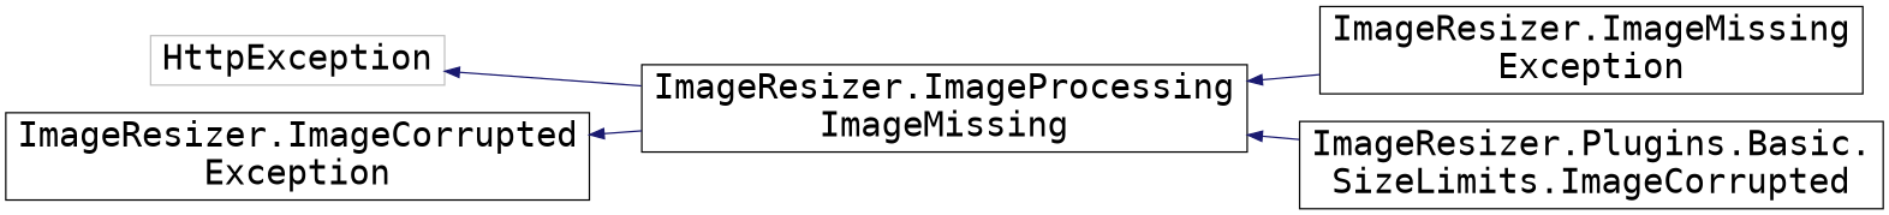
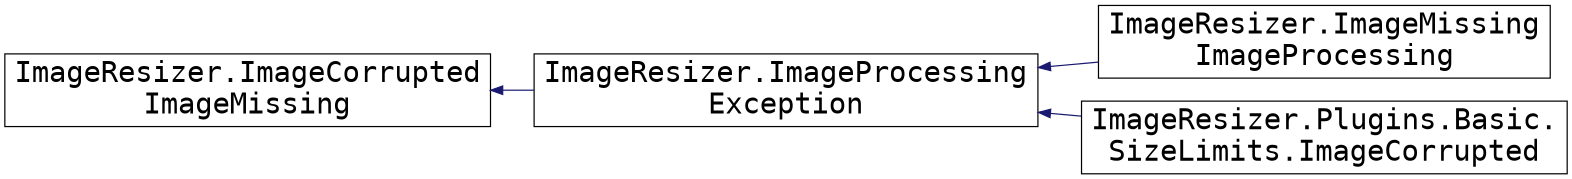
  digraph {
    fontname="DejaVu Sans Mono"
    rankdir=LR
    node [color=black fillcolor=white fontname="DejaVu Sans Mono" fontsize=24 shape=record style=filled]
    edge [color=midnightblue dir=back fontname="DejaVu Sans Mono" fontsize=24 labelfontname=Helvetica labelfontsize=24 style=solid]
-   n1 [color=grey75 height=0.2 label=HttpException width=0.4]
-   n2 [height=0.2 label="ImageResizer.ImageProcessing\lImageMissing" width=0.4]
-   n3 [height=0.2 label="ImageResizer.ImageMissing\lException" width=0.4]
+   n2 [height=0.2 label="ImageResizer.ImageProcessing\lException" width=0.4]
+   n3 [height=0.2 label="ImageResizer.ImageMissing\lImageProcessing" width=0.4]
    n4 [height=0.2 label="ImageResizer.Plugins.Basic.\lSizeLimits.ImageCorrupted" width=0.4]
-   n5 [height=0.2 label="ImageResizer.ImageCorrupted\lException" width=0.4]
-   n1 -> n2
+   n5 [height=0.2 label="ImageResizer.ImageCorrupted\lImageMissing" width=0.4]
    n2 -> n3
    n2 -> n4
    n5 -> n2
  }
